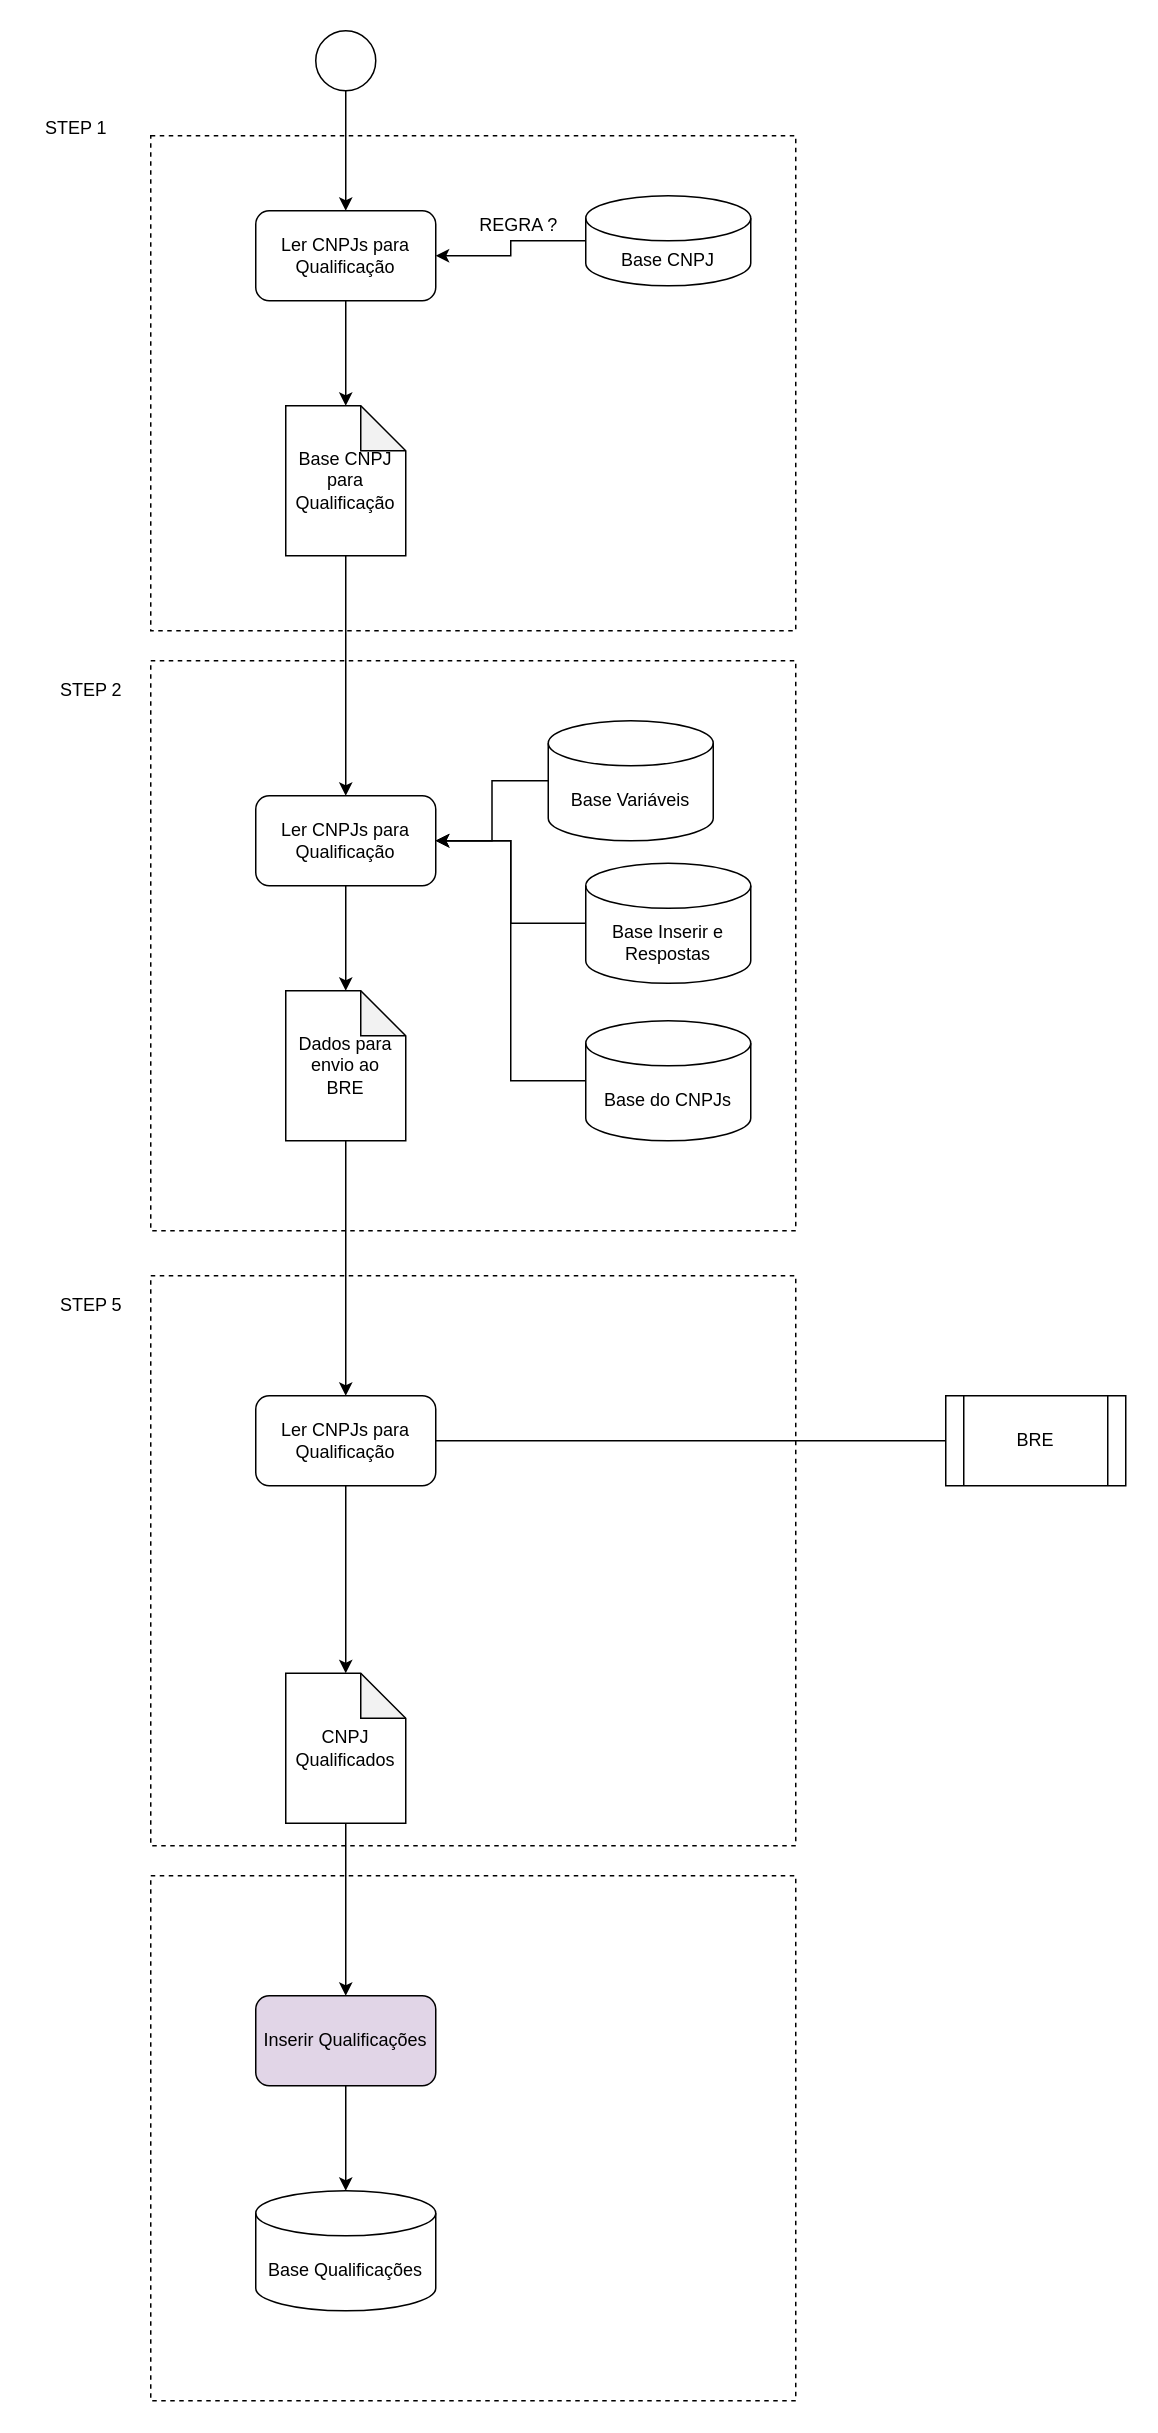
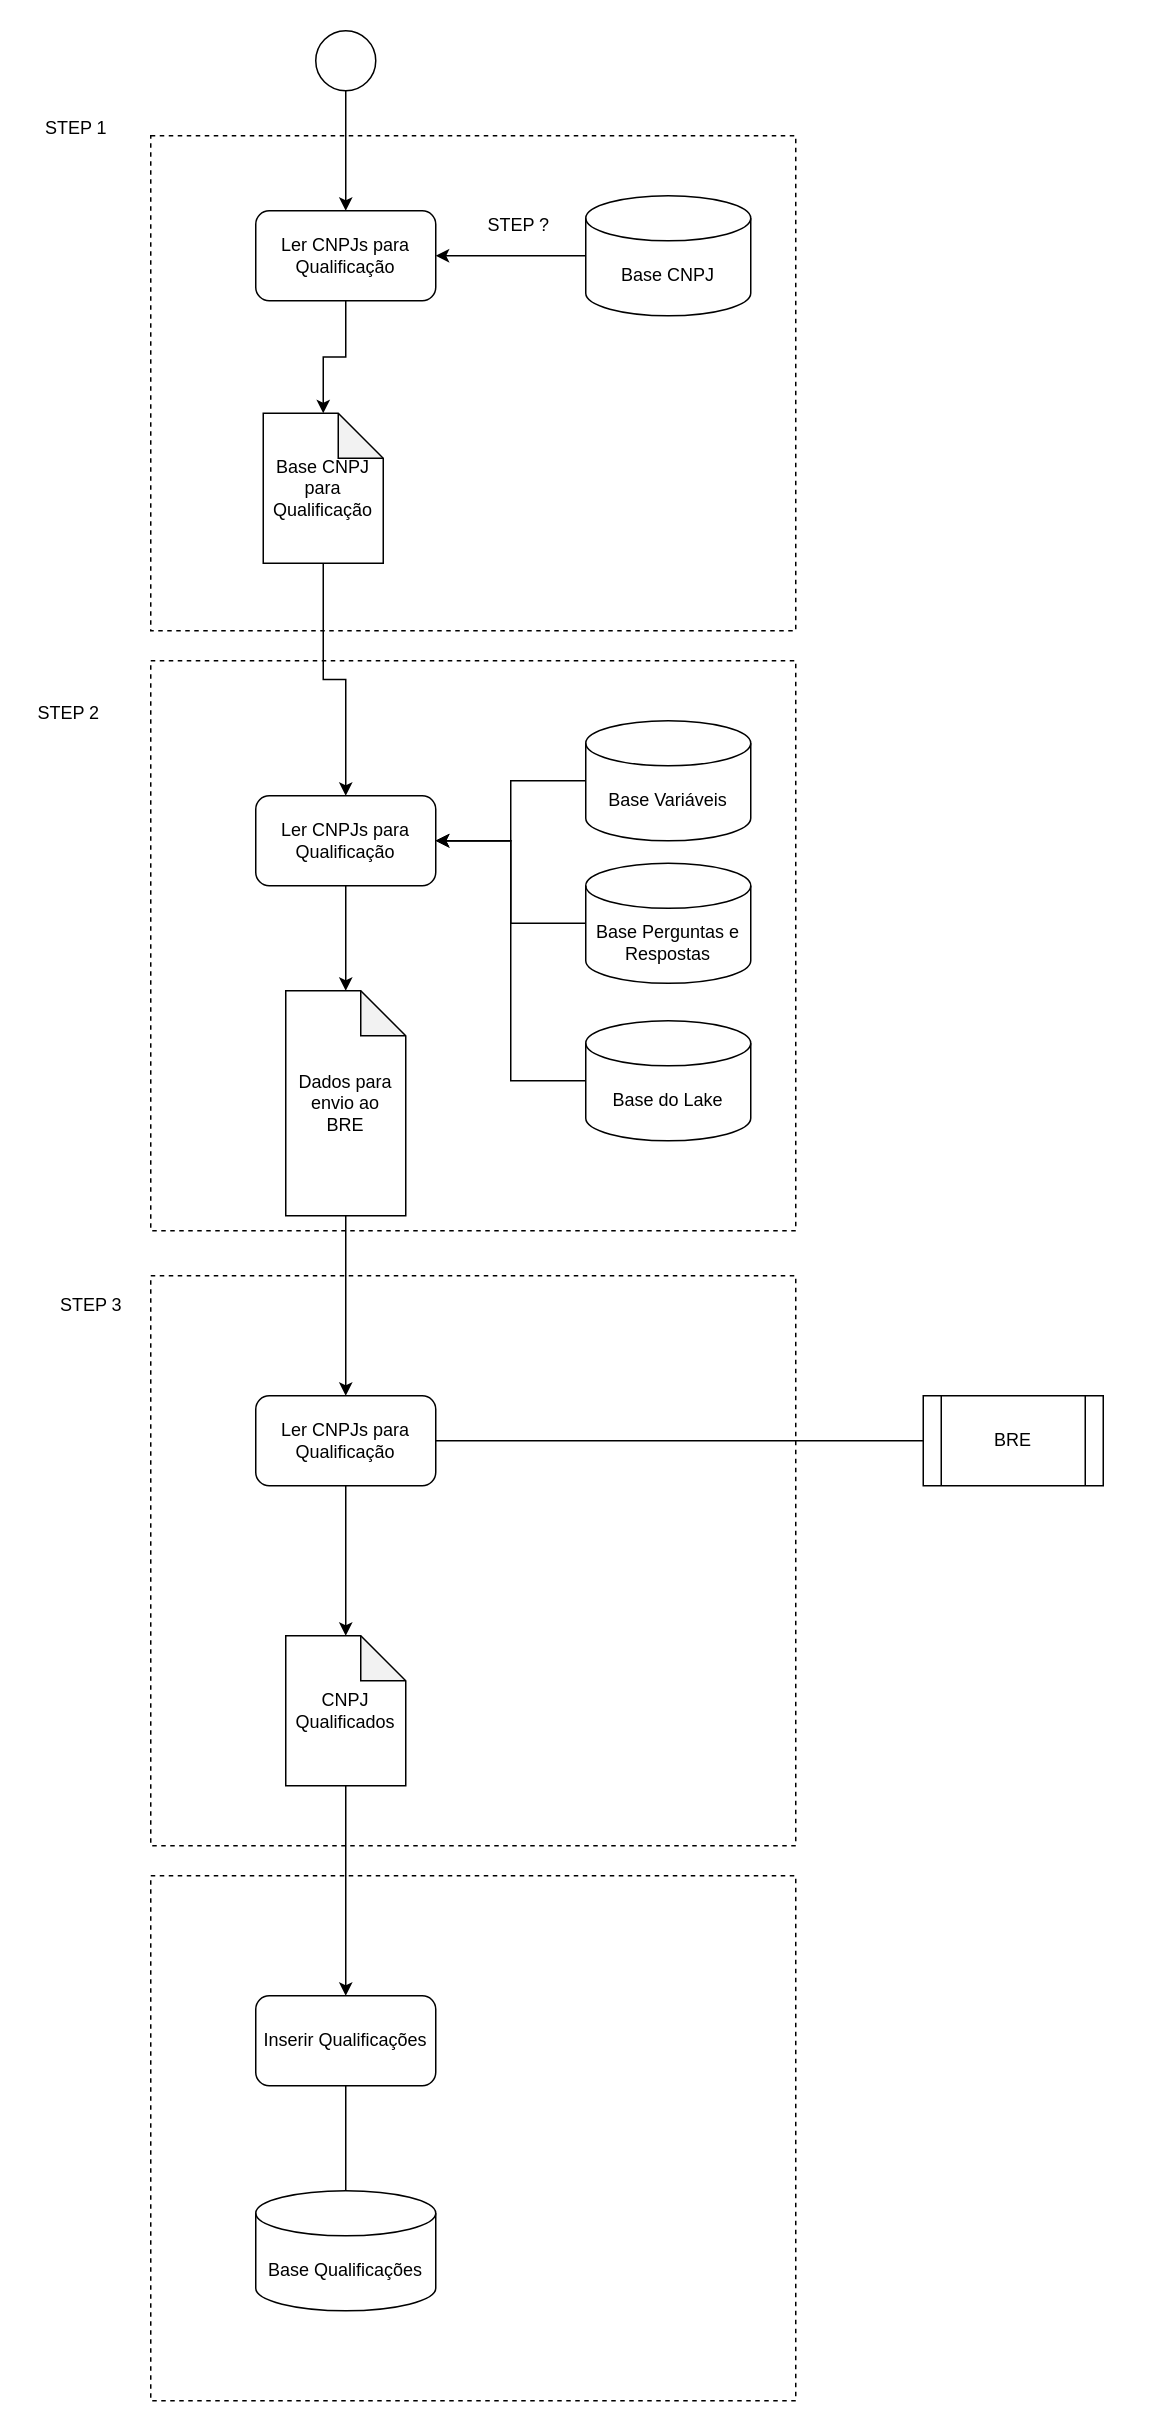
  <mxCell id="0" />
  <mxCell id="1" parent="0" />
  <mxCell id="2" value="" style="whiteSpace=wrap;html=1;fillColor=none;dashed=1;" vertex="1" parent="1"><mxGeometry x="100" y="1250" width="430" height="350" as="geometry" /></mxCell>
  <mxCell id="3" value="" style="whiteSpace=wrap;html=1;fillColor=none;dashed=1;" vertex="1" parent="1"><mxGeometry x="100" y="440" width="430" height="380" as="geometry" /></mxCell>
  <mxCell id="4" value="" style="whiteSpace=wrap;html=1;fillColor=none;dashed=1;" vertex="1" parent="1"><mxGeometry x="100" y="90" width="430" height="330" as="geometry" /></mxCell>
  <mxCell id="5" style="edgeStyle=orthogonalEdgeStyle;rounded=0;orthogonalLoop=1;jettySize=auto;html=1;entryX=0.5;entryY=0;entryDx=0;entryDy=0;" edge="1" parent="1" source="6" target="8"><mxGeometry relative="1" as="geometry" /></mxCell>
  <mxCell id="6" value="" style="ellipse;whiteSpace=wrap;html=1;aspect=fixed;" vertex="1" parent="1"><mxGeometry x="210" y="20" width="40" height="40" as="geometry" /></mxCell>
  <mxCell id="7" style="edgeStyle=orthogonalEdgeStyle;rounded=0;orthogonalLoop=1;jettySize=auto;html=1;entryX=0.5;entryY=0;entryDx=0;entryDy=0;entryPerimeter=0;" edge="1" parent="1" source="8" target="13"><mxGeometry relative="1" as="geometry" /></mxCell>
  <mxCell id="8" value="Ler CNPJs para&lt;br&gt;Qualificação" style="rounded=1;whiteSpace=wrap;html=1;" vertex="1" parent="1"><mxGeometry x="170" y="140" width="120" height="60" as="geometry" /></mxCell>
  <mxCell id="9" style="edgeStyle=orthogonalEdgeStyle;rounded=0;orthogonalLoop=1;jettySize=auto;html=1;entryX=1;entryY=0.5;entryDx=0;entryDy=0;" edge="1" parent="1" source="10" target="8"><mxGeometry relative="1" as="geometry" /></mxCell>
- <mxCell id="10" value="Base CNPJ" style="shape=cylinder3;whiteSpace=wrap;html=1;boundedLbl=1;backgroundOutline=1;size=15;" vertex="1" parent="1"><mxGeometry x="390" y="130" width="110" height="60" as="geometry" /></mxCell>
- <mxCell id="11" value="REGRA ?" style="text;html=1;align=center;verticalAlign=middle;resizable=0;points=[];autosize=1;" vertex="1" parent="1"><mxGeometry x="310" y="140" width="70" height="20" as="geometry" /></mxCell>
+ <mxCell id="10" value="Base CNPJ" style="shape=cylinder3;whiteSpace=wrap;html=1;boundedLbl=1;backgroundOutline=1;size=15;" vertex="1" parent="1"><mxGeometry x="390" y="130" width="110" height="80" as="geometry" /></mxCell>
+ <mxCell id="11" value="STEP ?" style="text;html=1;align=center;verticalAlign=middle;resizable=0;points=[];autosize=1;" vertex="1" parent="1"><mxGeometry x="310" y="140" width="70" height="20" as="geometry" /></mxCell>
  <mxCell id="12" style="edgeStyle=orthogonalEdgeStyle;rounded=0;orthogonalLoop=1;jettySize=auto;html=1;" edge="1" parent="1" source="13" target="22"><mxGeometry relative="1" as="geometry" /></mxCell>
- <mxCell id="13" value="Base CNPJ para Qualificação" style="shape=note;whiteSpace=wrap;html=1;backgroundOutline=1;darkOpacity=0.05;" vertex="1" parent="1"><mxGeometry x="190" y="270" width="80" height="100" as="geometry" /></mxCell>
+ <mxCell id="13" value="Base CNPJ para Qualificação" style="shape=note;whiteSpace=wrap;html=1;backgroundOutline=1;darkOpacity=0.05;" vertex="1" parent="1"><mxGeometry x="175" y="275" width="80" height="100" as="geometry" /></mxCell>
  <mxCell id="14" value="STEP 1" style="text;html=1;align=center;verticalAlign=middle;resizable=0;points=[];autosize=1;" vertex="1" parent="1"><mxGeometry x="20" y="75" width="60" height="20" as="geometry" /></mxCell>
  <mxCell id="15" style="edgeStyle=orthogonalEdgeStyle;rounded=0;orthogonalLoop=1;jettySize=auto;html=1;entryX=1;entryY=0.5;entryDx=0;entryDy=0;" edge="1" parent="1" source="16" target="22"><mxGeometry relative="1" as="geometry" /></mxCell>
- <mxCell id="16" value="Base Variáveis" style="shape=cylinder3;whiteSpace=wrap;html=1;boundedLbl=1;backgroundOutline=1;size=15;" vertex="1" parent="1"><mxGeometry x="365" y="480" width="110" height="80" as="geometry" /></mxCell>
+ <mxCell id="16" value="Base Variáveis" style="shape=cylinder3;whiteSpace=wrap;html=1;boundedLbl=1;backgroundOutline=1;size=15;" vertex="1" parent="1"><mxGeometry x="390" y="480" width="110" height="80" as="geometry" /></mxCell>
  <mxCell id="17" style="edgeStyle=orthogonalEdgeStyle;rounded=0;orthogonalLoop=1;jettySize=auto;html=1;entryX=1;entryY=0.5;entryDx=0;entryDy=0;" edge="1" parent="1" source="18" target="22"><mxGeometry relative="1" as="geometry" /></mxCell>
- <mxCell id="18" value="Base Inserir e Respostas" style="shape=cylinder3;whiteSpace=wrap;html=1;boundedLbl=1;backgroundOutline=1;size=15;" vertex="1" parent="1"><mxGeometry x="390" y="575" width="110" height="80" as="geometry" /></mxCell>
+ <mxCell id="18" value="Base Perguntas e Respostas" style="shape=cylinder3;whiteSpace=wrap;html=1;boundedLbl=1;backgroundOutline=1;size=15;" vertex="1" parent="1"><mxGeometry x="390" y="575" width="110" height="80" as="geometry" /></mxCell>
  <mxCell id="19" style="edgeStyle=orthogonalEdgeStyle;rounded=0;orthogonalLoop=1;jettySize=auto;html=1;entryX=1;entryY=0.5;entryDx=0;entryDy=0;" edge="1" parent="1" source="20" target="22"><mxGeometry relative="1" as="geometry" /></mxCell>
- <mxCell id="20" value="Base do CNPJs" style="shape=cylinder3;whiteSpace=wrap;html=1;boundedLbl=1;backgroundOutline=1;size=15;" vertex="1" parent="1"><mxGeometry x="390" y="680" width="110" height="80" as="geometry" /></mxCell>
+ <mxCell id="20" value="Base do Lake" style="shape=cylinder3;whiteSpace=wrap;html=1;boundedLbl=1;backgroundOutline=1;size=15;" vertex="1" parent="1"><mxGeometry x="390" y="680" width="110" height="80" as="geometry" /></mxCell>
  <mxCell id="21" style="edgeStyle=orthogonalEdgeStyle;rounded=0;orthogonalLoop=1;jettySize=auto;html=1;entryX=0.5;entryY=0;entryDx=0;entryDy=0;entryPerimeter=0;" edge="1" parent="1" source="22" target="25"><mxGeometry relative="1" as="geometry" /></mxCell>
  <mxCell id="22" value="Ler CNPJs para&lt;br&gt;Qualificação" style="rounded=1;whiteSpace=wrap;html=1;" vertex="1" parent="1"><mxGeometry x="170" y="530" width="120" height="60" as="geometry" /></mxCell>
- <mxCell id="23" value="STEP 2" style="text;html=1;align=center;verticalAlign=middle;resizable=0;points=[];autosize=1;" vertex="1" parent="1"><mxGeometry x="30" y="450" width="60" height="20" as="geometry" /></mxCell>
+ <mxCell id="23" value="STEP 2" style="text;html=1;align=center;verticalAlign=middle;resizable=0;points=[];autosize=1;" vertex="1" parent="1"><mxGeometry x="15" y="465" width="60" height="20" as="geometry" /></mxCell>
  <mxCell id="24" style="edgeStyle=orthogonalEdgeStyle;rounded=0;orthogonalLoop=1;jettySize=auto;html=1;startArrow=none;startFill=0;endArrow=classic;endFill=1;" edge="1" parent="1" source="25" target="30"><mxGeometry relative="1" as="geometry" /></mxCell>
- <mxCell id="25" value="Dados para envio ao &lt;br&gt;BRE" style="shape=note;whiteSpace=wrap;html=1;backgroundOutline=1;darkOpacity=0.05;" vertex="1" parent="1"><mxGeometry x="190" y="660" width="80" height="100" as="geometry" /></mxCell>
+ <mxCell id="25" value="Dados para envio ao &lt;br&gt;BRE" style="shape=note;whiteSpace=wrap;html=1;backgroundOutline=1;darkOpacity=0.05;" vertex="1" parent="1"><mxGeometry x="190" y="660" width="80" height="150" as="geometry" /></mxCell>
  <mxCell id="26" value="" style="whiteSpace=wrap;html=1;fillColor=none;dashed=1;" vertex="1" parent="1"><mxGeometry x="100" y="850" width="430" height="380" as="geometry" /></mxCell>
- <mxCell id="27" value="STEP 5" style="text;html=1;align=center;verticalAlign=middle;resizable=0;points=[];autosize=1;" vertex="1" parent="1"><mxGeometry x="30" y="860" width="60" height="20" as="geometry" /></mxCell>
+ <mxCell id="27" value="STEP 3" style="text;html=1;align=center;verticalAlign=middle;resizable=0;points=[];autosize=1;" vertex="1" parent="1"><mxGeometry x="30" y="860" width="60" height="20" as="geometry" /></mxCell>
  <mxCell id="28" style="edgeStyle=orthogonalEdgeStyle;rounded=0;orthogonalLoop=1;jettySize=auto;html=1;entryX=0;entryY=0.5;entryDx=0;entryDy=0;endArrow=none;endFill=0;" edge="1" parent="1" source="30" target="33"><mxGeometry relative="1" as="geometry" /></mxCell>
  <mxCell id="29" style="edgeStyle=orthogonalEdgeStyle;rounded=0;orthogonalLoop=1;jettySize=auto;html=1;endArrow=classic;endFill=1;startArrow=none;startFill=0;" edge="1" parent="1" source="30" target="32"><mxGeometry relative="1" as="geometry" /></mxCell>
  <mxCell id="30" value="Ler CNPJs para&lt;br&gt;Qualificação" style="rounded=1;whiteSpace=wrap;html=1;" vertex="1" parent="1"><mxGeometry x="170" y="930" width="120" height="60" as="geometry" /></mxCell>
  <mxCell id="31" style="edgeStyle=orthogonalEdgeStyle;rounded=0;orthogonalLoop=1;jettySize=auto;html=1;startArrow=none;startFill=0;endArrow=classic;endFill=1;" edge="1" parent="1" source="32" target="36"><mxGeometry relative="1" as="geometry" /></mxCell>
- <mxCell id="32" value="CNPJ Qualificados" style="shape=note;whiteSpace=wrap;html=1;backgroundOutline=1;darkOpacity=0.05;" vertex="1" parent="1"><mxGeometry x="190" y="1115" width="80" height="100" as="geometry" /></mxCell>
- <mxCell id="33" value="BRE" style="shape=process;whiteSpace=wrap;html=1;backgroundOutline=1;strokeColor=#000000;fillColor=none;" vertex="1" parent="1"><mxGeometry x="630" y="930" width="120" height="60" as="geometry" /></mxCell>
+ <mxCell id="32" value="CNPJ Qualificados" style="shape=note;whiteSpace=wrap;html=1;backgroundOutline=1;darkOpacity=0.05;" vertex="1" parent="1"><mxGeometry x="190" y="1090" width="80" height="100" as="geometry" /></mxCell>
+ <mxCell id="33" value="BRE" style="shape=process;whiteSpace=wrap;html=1;backgroundOutline=1;strokeColor=#000000;fillColor=none;" vertex="1" parent="1"><mxGeometry x="615" y="930" width="120" height="60" as="geometry" /></mxCell>
  <mxCell id="34" value="Base Qualificações" style="shape=cylinder3;whiteSpace=wrap;html=1;boundedLbl=1;backgroundOutline=1;size=15;" vertex="1" parent="1"><mxGeometry x="170" y="1460" width="120" height="80" as="geometry" /></mxCell>
- <mxCell id="35" style="edgeStyle=orthogonalEdgeStyle;rounded=0;orthogonalLoop=1;jettySize=auto;html=1;entryX=0.5;entryY=0;entryDx=0;entryDy=0;entryPerimeter=0;startArrow=none;startFill=0;endArrow=classic;endFill=1;" edge="1" parent="1" source="36" target="34"><mxGeometry relative="1" as="geometry" /></mxCell>
- <mxCell id="36" value="Inserir Qualificações" style="rounded=1;whiteSpace=wrap;html=1;fillColor=#e1d5e7;" vertex="1" parent="1"><mxGeometry x="170" y="1330" width="120" height="60" as="geometry" /></mxCell>
+ <mxCell id="35" style="edgeStyle=orthogonalEdgeStyle;rounded=0;orthogonalLoop=1;jettySize=auto;html=1;entryX=0.5;entryY=0;entryDx=0;entryDy=0;entryPerimeter=0;startArrow=none;startFill=0;endArrow=none;endFill=1;" edge="1" parent="1" source="36" target="34"><mxGeometry relative="1" as="geometry" /></mxCell>
+ <mxCell id="36" value="Inserir Qualificações" style="rounded=1;whiteSpace=wrap;html=1;" vertex="1" parent="1"><mxGeometry x="170" y="1330" width="120" height="60" as="geometry" /></mxCell>
